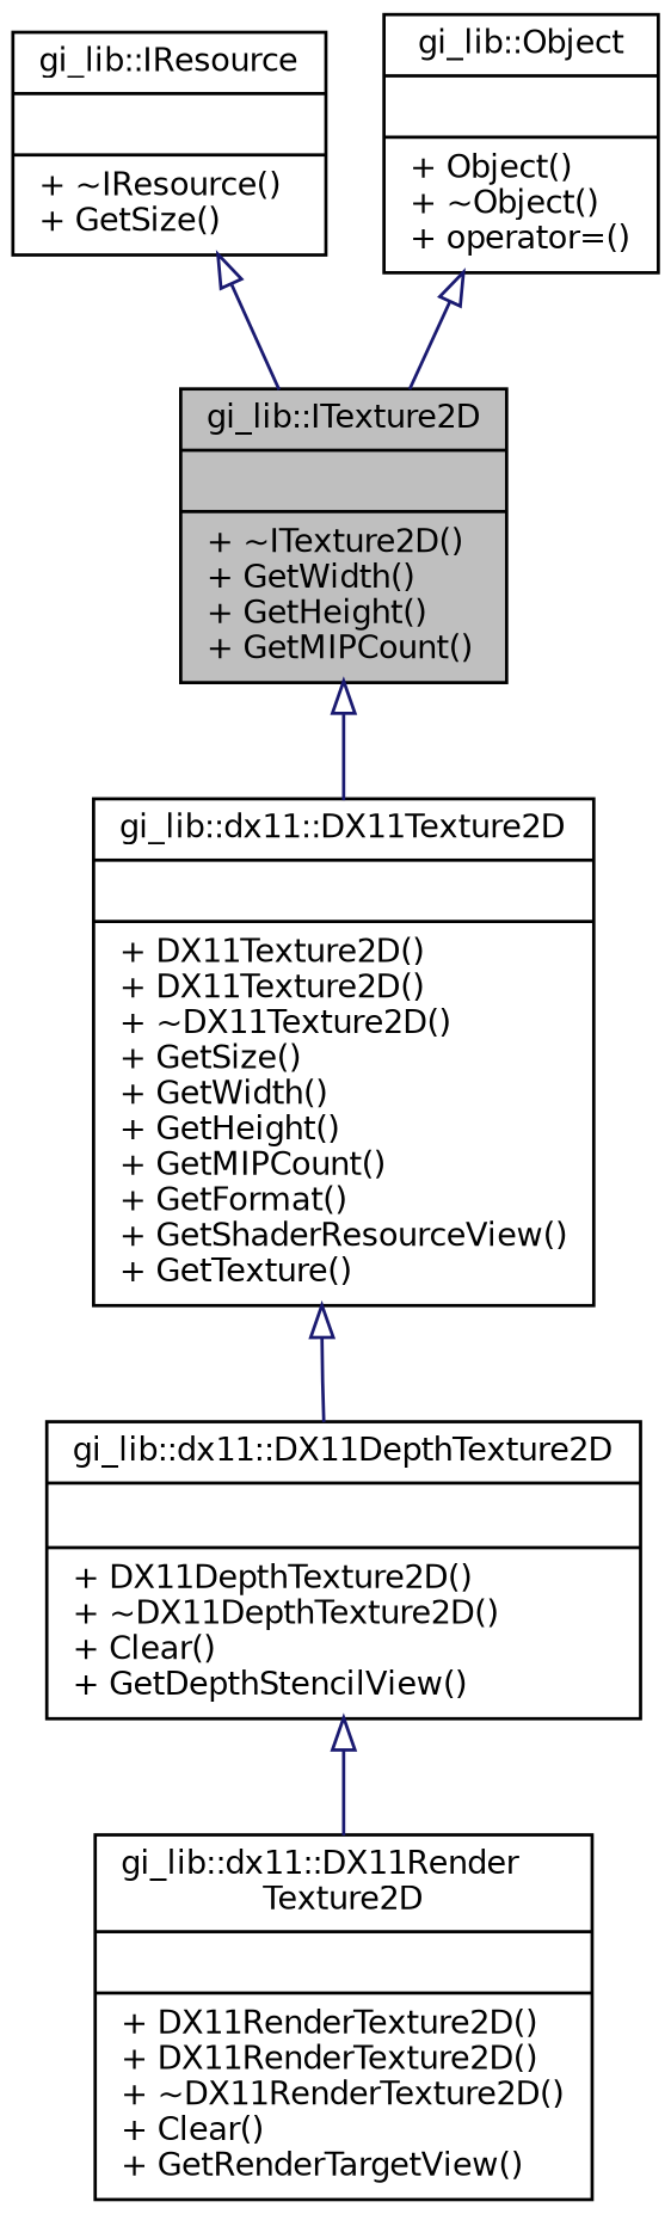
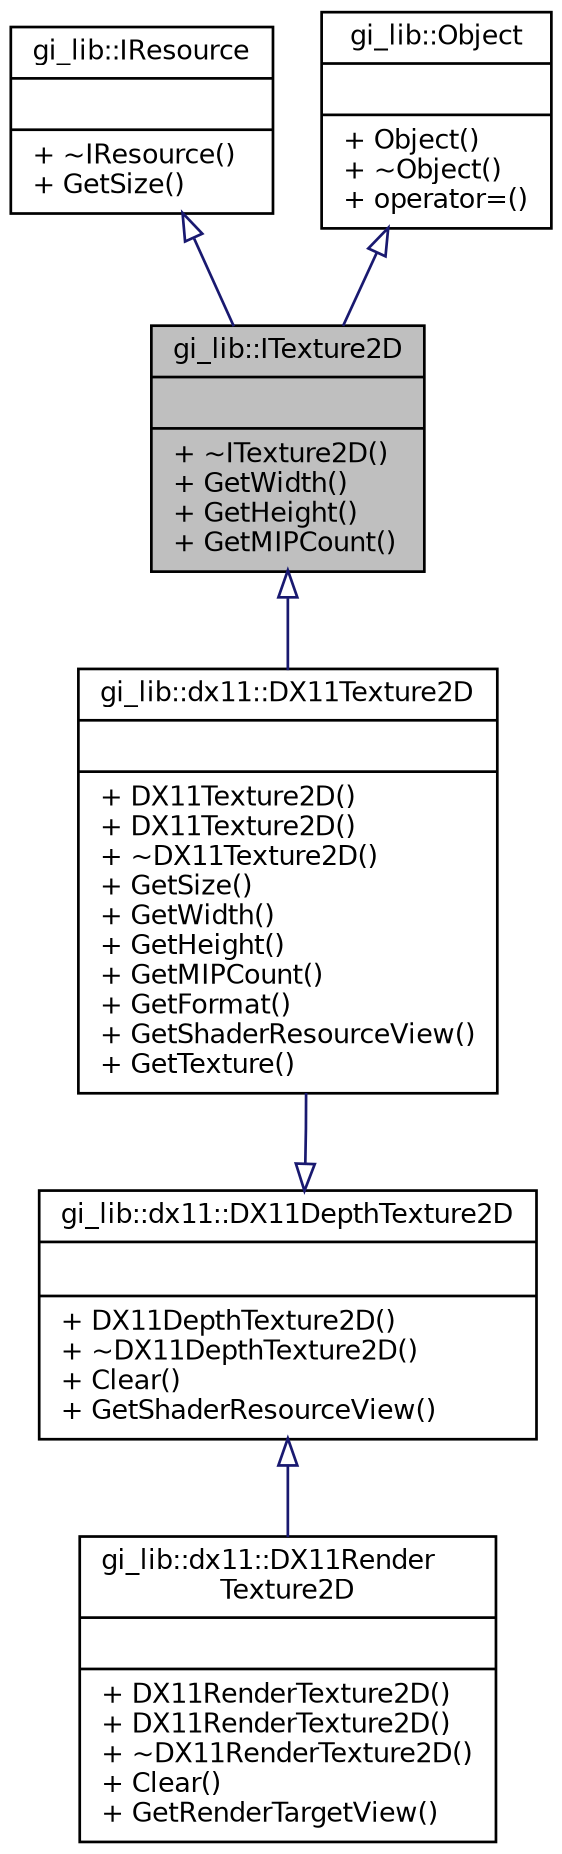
  digraph {
    node [color=black fillcolor=white fontname=Helvetica fontsize=10 shape=record style=filled]
    edge [arrowtail=onormal color=midnightblue dir=back fontname=Helvetica fontsize=10 labelfontname=Helvetica labelfontsize=10 style=solid]
    n1 [fillcolor=grey75 fontcolor=black height=0.2 label="{gi_lib::ITexture2D\n||+ ~ITexture2D()\l+ GetWidth()\l+ GetHeight()\l+ GetMIPCount()\l}" width=0.4]
    n2 [height=0.2 label="{gi_lib::dx11::DX11Texture2D\n||+ DX11Texture2D()\l+ DX11Texture2D()\l+ ~DX11Texture2D()\l+ GetSize()\l+ GetWidth()\l+ GetHeight()\l+ GetMIPCount()\l+ GetFormat()\l+ GetShaderResourceView()\l+ GetTexture()\l}" width=0.4]
-   n3 [height=0.2 label="{gi_lib::dx11::DX11DepthTexture2D\n||+ DX11DepthTexture2D()\l+ ~DX11DepthTexture2D()\l+ Clear()\l+ GetDepthStencilView()\l}" width=0.4]
+   n3 [height=0.2 label="{gi_lib::dx11::DX11DepthTexture2D\n||+ DX11DepthTexture2D()\l+ ~DX11DepthTexture2D()\l+ Clear()\l+ GetShaderResourceView()\l}" width=0.4]
    n4 [height=0.2 label="{gi_lib::IResource\n||+ ~IResource()\l+ GetSize()\l}" width=0.4]
    n5 [height=0.2 label="{gi_lib::Object\n||+ Object()\l+ ~Object()\l+ operator=()\l}" width=0.4]
    n6 [height=0.2 label="{gi_lib::dx11::DX11Render\lTexture2D\n||+ DX11RenderTexture2D()\l+ DX11RenderTexture2D()\l+ ~DX11RenderTexture2D()\l+ Clear()\l+ GetRenderTargetView()\l}" width=0.4]
    n1 -> n2
-   n2 -> n3
+   n3 -> n2
    n3 -> n6
    n4 -> n1
    n5 -> n1
  }
